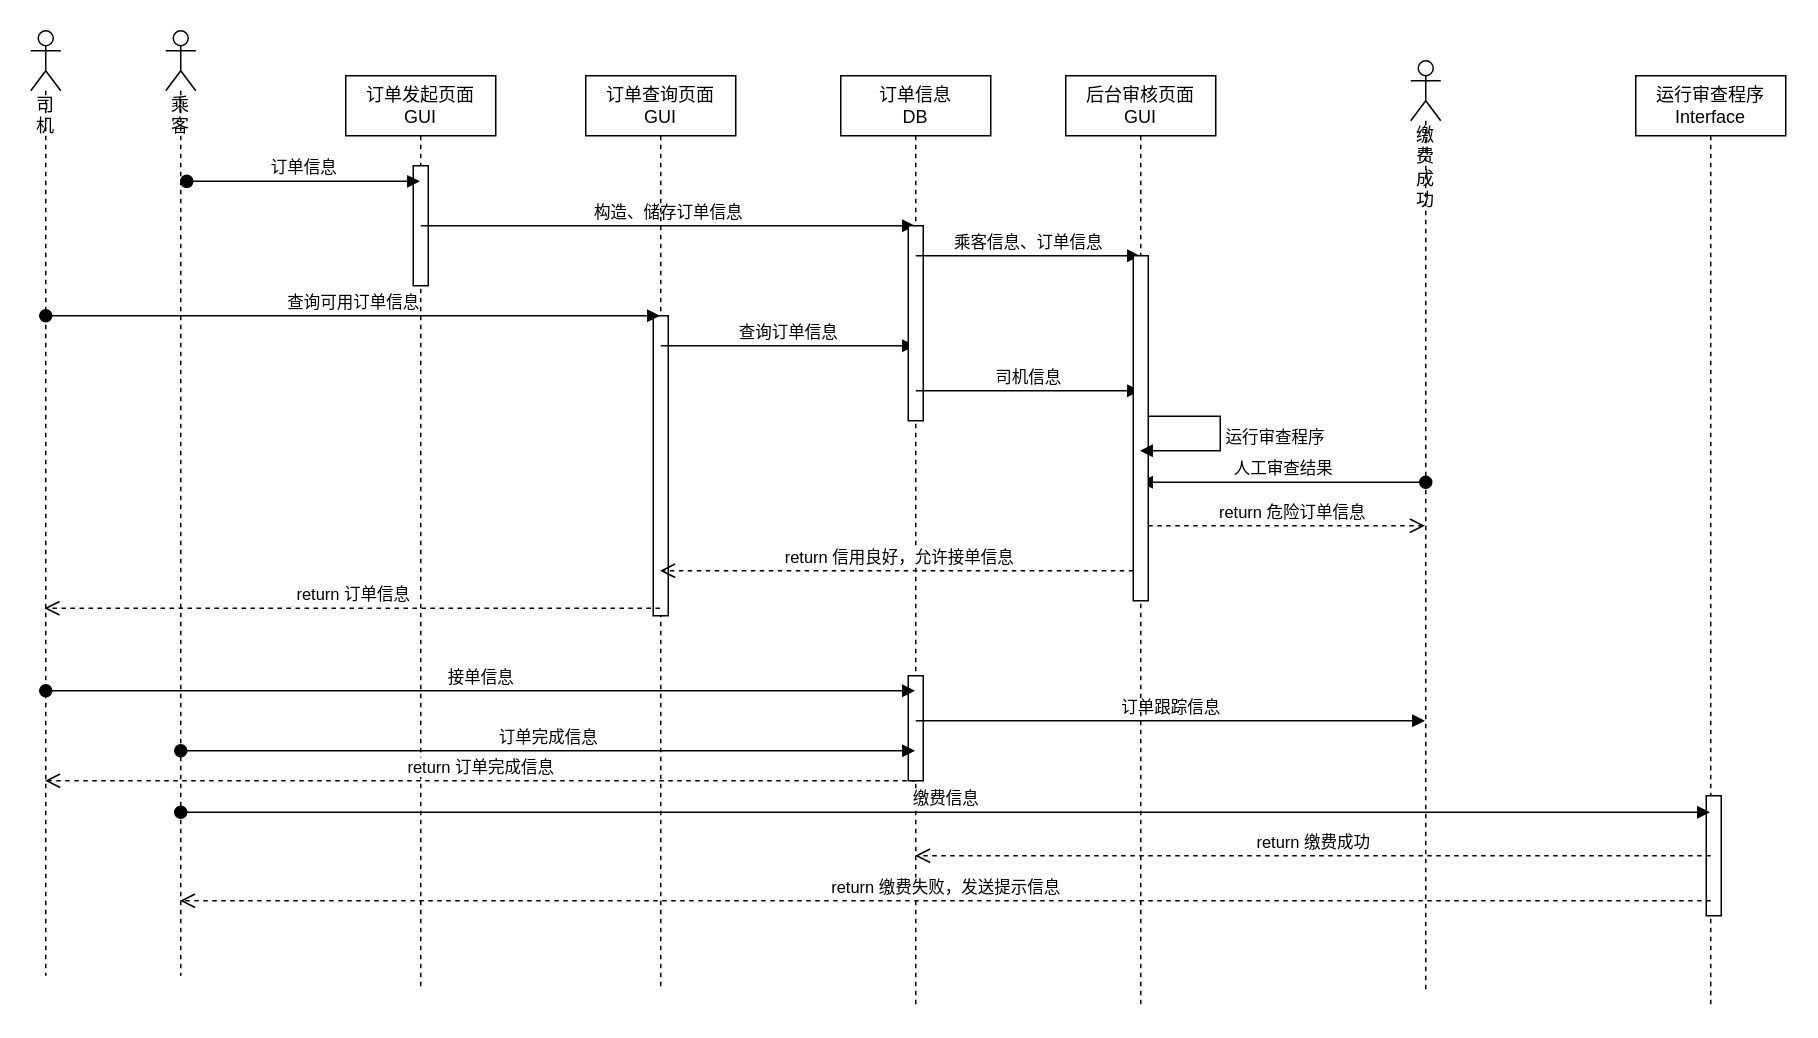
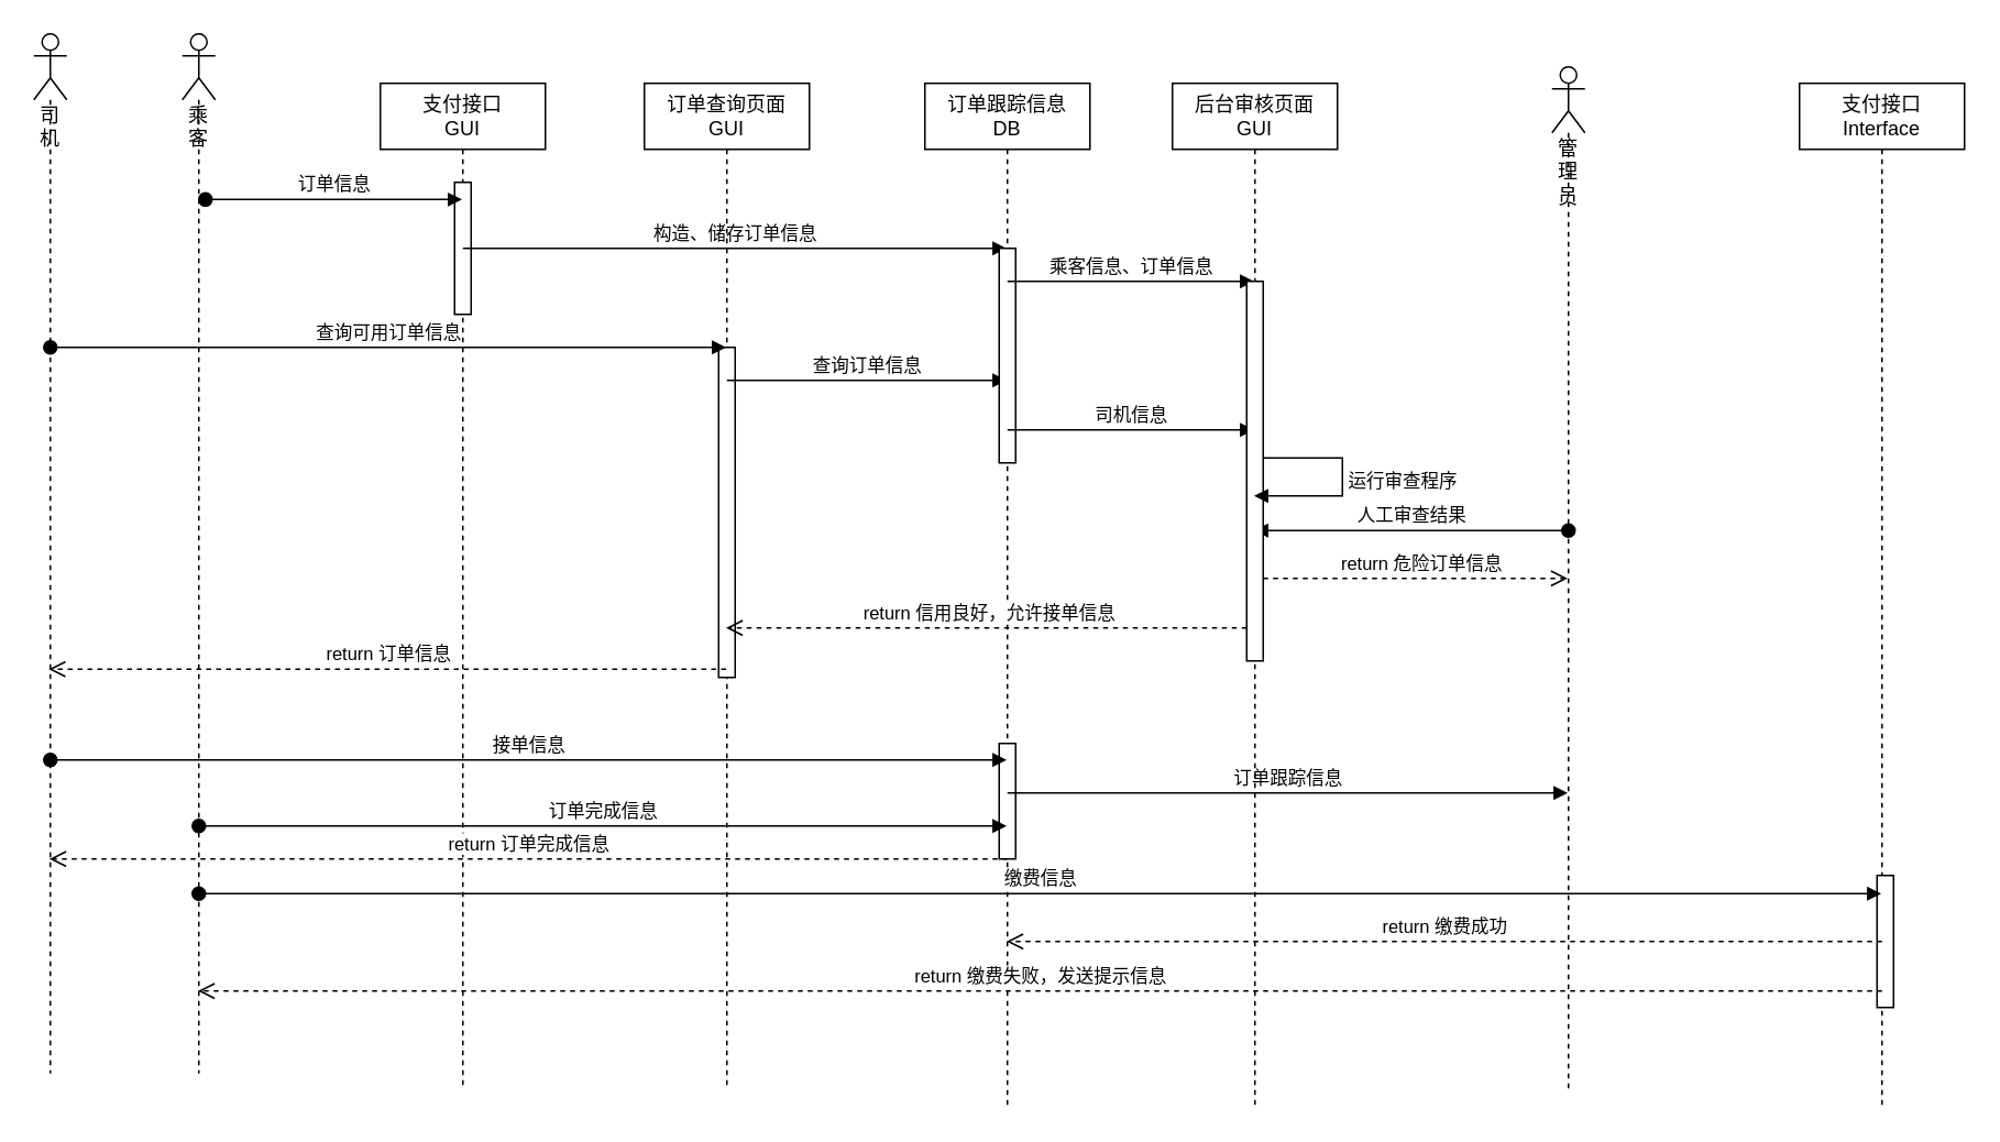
  <mxCell id="0" />
  <mxCell id="1" parent="0" />
- <mxCell id="2" value="订单发起页面&lt;br&gt;GUI" style="shape=umlLifeline;perimeter=lifelinePerimeter;whiteSpace=wrap;html=1;container=1;collapsible=0;recursiveResize=0;outlineConnect=0;" vertex="1" parent="1"><mxGeometry x="230" y="50" width="100" height="610" as="geometry" /></mxCell>
+ <mxCell id="2" value="支付接口&lt;br&gt;GUI" style="shape=umlLifeline;perimeter=lifelinePerimeter;whiteSpace=wrap;html=1;container=1;collapsible=0;recursiveResize=0;outlineConnect=0;" vertex="1" parent="1"><mxGeometry x="230" y="50" width="100" height="610" as="geometry" /></mxCell>
  <mxCell id="3" value="" style="html=1;points=[];perimeter=orthogonalPerimeter;" vertex="1" parent="2"><mxGeometry x="45" y="60" width="10" height="80" as="geometry" /></mxCell>
  <mxCell id="4" value="构造、储存订单信息" style="html=1;verticalAlign=bottom;startArrow=none;startFill=0;endArrow=block;startSize=8;" edge="1" parent="2" target="8"><mxGeometry width="60" relative="1" as="geometry"><mxPoint x="50" y="100" as="sourcePoint" /><mxPoint x="120" y="100" as="targetPoint" /></mxGeometry></mxCell>
  <mxCell id="5" value="订单查询页面&lt;br&gt;GUI" style="shape=umlLifeline;perimeter=lifelinePerimeter;whiteSpace=wrap;html=1;container=1;collapsible=0;recursiveResize=0;outlineConnect=0;" vertex="1" parent="1"><mxGeometry x="390" y="50" width="100" height="610" as="geometry" /></mxCell>
  <mxCell id="6" value="" style="html=1;points=[];perimeter=orthogonalPerimeter;" vertex="1" parent="5"><mxGeometry x="45" y="160" width="10" height="200" as="geometry" /></mxCell>
  <mxCell id="7" value="查询订单信息" style="html=1;verticalAlign=bottom;startArrow=none;startFill=0;endArrow=block;startSize=8;" edge="1" parent="5" target="8"><mxGeometry width="60" relative="1" as="geometry"><mxPoint x="50" y="180" as="sourcePoint" /><mxPoint x="110" y="180" as="targetPoint" /></mxGeometry></mxCell>
- <mxCell id="8" value="订单信息&lt;br&gt;DB" style="shape=umlLifeline;perimeter=lifelinePerimeter;whiteSpace=wrap;html=1;container=1;collapsible=0;recursiveResize=0;outlineConnect=0;" vertex="1" parent="1"><mxGeometry x="560" y="50" width="100" height="620" as="geometry" /></mxCell>
+ <mxCell id="8" value="订单跟踪信息&lt;br&gt;DB" style="shape=umlLifeline;perimeter=lifelinePerimeter;whiteSpace=wrap;html=1;container=1;collapsible=0;recursiveResize=0;outlineConnect=0;" vertex="1" parent="1"><mxGeometry x="560" y="50" width="100" height="620" as="geometry" /></mxCell>
  <mxCell id="9" value="" style="html=1;points=[];perimeter=orthogonalPerimeter;" vertex="1" parent="8"><mxGeometry x="45" y="100" width="10" height="130" as="geometry" /></mxCell>
  <mxCell id="10" value="司机信息" style="html=1;verticalAlign=bottom;startArrow=none;startFill=0;endArrow=block;startSize=8;" edge="1" parent="8" target="14"><mxGeometry width="60" relative="1" as="geometry"><mxPoint x="50" y="210" as="sourcePoint" /><mxPoint x="110" y="210" as="targetPoint" /></mxGeometry></mxCell>
  <mxCell id="11" value="乘客信息、订单信息" style="html=1;verticalAlign=bottom;startArrow=none;startFill=0;endArrow=block;startSize=8;" edge="1" parent="8" target="14"><mxGeometry width="60" relative="1" as="geometry"><mxPoint x="50" y="120" as="sourcePoint" /><mxPoint x="110" y="120" as="targetPoint" /></mxGeometry></mxCell>
  <mxCell id="12" value="" style="html=1;points=[];perimeter=orthogonalPerimeter;" vertex="1" parent="8"><mxGeometry x="45" y="400" width="10" height="70" as="geometry" /></mxCell>
  <mxCell id="13" value="订单跟踪信息" style="html=1;verticalAlign=bottom;endArrow=block;" edge="1" parent="8" target="24"><mxGeometry width="80" relative="1" as="geometry"><mxPoint x="50" y="430" as="sourcePoint" /><mxPoint x="130" y="430" as="targetPoint" /></mxGeometry></mxCell>
  <mxCell id="14" value="后台审核页面&lt;br&gt;GUI" style="shape=umlLifeline;perimeter=lifelinePerimeter;whiteSpace=wrap;html=1;container=1;collapsible=0;recursiveResize=0;outlineConnect=0;" vertex="1" parent="1"><mxGeometry x="710" y="50" width="100" height="620" as="geometry" /></mxCell>
  <mxCell id="15" value="return 信用良好，允许接单信息" style="html=1;verticalAlign=bottom;endArrow=open;dashed=1;endSize=8;" edge="1" parent="14" target="5"><mxGeometry x="-0.019" relative="1" as="geometry"><mxPoint x="45" y="330" as="sourcePoint" /><mxPoint x="-35" y="330" as="targetPoint" /><mxPoint x="-1" as="offset" /></mxGeometry></mxCell>
- <mxCell id="16" value="运行审查程序&lt;br&gt;Interface" style="shape=umlLifeline;perimeter=lifelinePerimeter;whiteSpace=wrap;html=1;container=1;collapsible=0;recursiveResize=0;outlineConnect=0;" vertex="1" parent="1"><mxGeometry x="1090" y="50" width="100" height="620" as="geometry" /></mxCell>
+ <mxCell id="16" value="支付接口&lt;br&gt;Interface" style="shape=umlLifeline;perimeter=lifelinePerimeter;whiteSpace=wrap;html=1;container=1;collapsible=0;recursiveResize=0;outlineConnect=0;" vertex="1" parent="1"><mxGeometry x="1090" y="50" width="100" height="620" as="geometry" /></mxCell>
  <mxCell id="17" value="" style="html=1;points=[];perimeter=orthogonalPerimeter;" vertex="1" parent="16"><mxGeometry x="47" y="480" width="10" height="80" as="geometry" /></mxCell>
  <mxCell id="18" value="乘客" style="shape=umlLifeline;participant=umlActor;perimeter=lifelinePerimeter;whiteSpace=wrap;html=1;container=1;collapsible=0;recursiveResize=0;verticalAlign=top;spacingTop=36;outlineConnect=0;" vertex="1" parent="1"><mxGeometry x="110" y="20" width="20" height="630" as="geometry" /></mxCell>
  <mxCell id="19" value="订单完成信息" style="html=1;verticalAlign=bottom;startArrow=oval;startFill=1;endArrow=block;startSize=8;" edge="1" parent="18" target="8"><mxGeometry width="60" relative="1" as="geometry"><mxPoint x="10" y="480" as="sourcePoint" /><mxPoint x="70" y="480" as="targetPoint" /></mxGeometry></mxCell>
  <mxCell id="20" value="缴费信息" style="html=1;verticalAlign=bottom;startArrow=oval;startFill=1;endArrow=block;startSize=8;" edge="1" parent="18"><mxGeometry width="60" relative="1" as="geometry"><mxPoint x="10" y="521" as="sourcePoint" /><mxPoint x="1029.5" y="521" as="targetPoint" /></mxGeometry></mxCell>
  <mxCell id="21" value="司机" style="shape=umlLifeline;participant=umlActor;perimeter=lifelinePerimeter;whiteSpace=wrap;html=1;container=1;collapsible=0;recursiveResize=0;verticalAlign=top;spacingTop=36;outlineConnect=0;" vertex="1" parent="1"><mxGeometry x="20" y="20" width="20" height="630" as="geometry" /></mxCell>
  <mxCell id="22" value="查询可用订单信息" style="html=1;verticalAlign=bottom;startArrow=oval;startFill=1;endArrow=block;startSize=8;" edge="1" parent="21" target="5"><mxGeometry width="60" relative="1" as="geometry"><mxPoint x="10" y="190" as="sourcePoint" /><mxPoint x="380" y="190" as="targetPoint" /></mxGeometry></mxCell>
  <mxCell id="23" value="接单信息" style="html=1;verticalAlign=bottom;startArrow=oval;startFill=1;endArrow=block;startSize=8;" edge="1" parent="21" target="8"><mxGeometry width="60" relative="1" as="geometry"><mxPoint x="10" y="440" as="sourcePoint" /><mxPoint x="70" y="440" as="targetPoint" /></mxGeometry></mxCell>
- <mxCell id="24" value="缴费成功" style="shape=umlLifeline;participant=umlActor;perimeter=lifelinePerimeter;whiteSpace=wrap;html=1;container=1;collapsible=0;recursiveResize=0;verticalAlign=top;spacingTop=36;outlineConnect=0;" vertex="1" parent="1"><mxGeometry x="940" y="40" width="20" height="620" as="geometry" /></mxCell>
+ <mxCell id="24" value="管理员" style="shape=umlLifeline;participant=umlActor;perimeter=lifelinePerimeter;whiteSpace=wrap;html=1;container=1;collapsible=0;recursiveResize=0;verticalAlign=top;spacingTop=36;outlineConnect=0;" vertex="1" parent="1"><mxGeometry x="940" y="40" width="20" height="620" as="geometry" /></mxCell>
  <mxCell id="25" value="人工审查结果" style="html=1;verticalAlign=bottom;startArrow=oval;startFill=1;endArrow=block;startSize=8;" edge="1" parent="24" target="14"><mxGeometry width="60" relative="1" as="geometry"><mxPoint x="10" y="281" as="sourcePoint" /><mxPoint x="-170" y="281" as="targetPoint" /></mxGeometry></mxCell>
  <mxCell id="26" value="订单信息" style="html=1;verticalAlign=bottom;startArrow=oval;startFill=1;endArrow=block;startSize=8;exitX=0.7;exitY=0.299;exitDx=0;exitDy=0;exitPerimeter=0;" edge="1" parent="1"><mxGeometry width="60" relative="1" as="geometry"><mxPoint x="124" y="120.41" as="sourcePoint" /><mxPoint x="279.5" y="120.41" as="targetPoint" /></mxGeometry></mxCell>
  <mxCell id="27" value="return 危险订单信息" style="html=1;verticalAlign=bottom;endArrow=open;dashed=1;endSize=8;" edge="1" parent="1" target="24"><mxGeometry x="0.03" relative="1" as="geometry"><mxPoint x="765" y="350" as="sourcePoint" /><mxPoint x="695" y="350" as="targetPoint" /><mxPoint x="1" as="offset" /></mxGeometry></mxCell>
  <mxCell id="28" value="" style="html=1;points=[];perimeter=orthogonalPerimeter;" vertex="1" parent="1"><mxGeometry x="755" y="170" width="10" height="230" as="geometry" /></mxCell>
  <mxCell id="29" value="运行审查程序" style="edgeStyle=orthogonalEdgeStyle;html=1;align=left;spacingLeft=2;endArrow=block;rounded=0;" edge="1" target="14" parent="1"><mxGeometry relative="1" as="geometry"><mxPoint x="765" y="277" as="sourcePoint" /><Array as="points"><mxPoint x="813" y="277" /><mxPoint x="813" y="300" /></Array><mxPoint x="730" y="300" as="targetPoint" /></mxGeometry></mxCell>
  <mxCell id="30" value="return 订单信息" style="html=1;verticalAlign=bottom;endArrow=open;dashed=1;endSize=8;" edge="1" parent="1"><mxGeometry relative="1" as="geometry"><mxPoint x="439.5" y="405" as="sourcePoint" /><mxPoint x="29.071" y="405" as="targetPoint" /></mxGeometry></mxCell>
  <mxCell id="31" value="return 订单完成信息" style="html=1;verticalAlign=bottom;endArrow=open;dashed=1;endSize=8;" edge="1" parent="1" target="21"><mxGeometry relative="1" as="geometry"><mxPoint x="610" y="520" as="sourcePoint" /><mxPoint x="530" y="520" as="targetPoint" /></mxGeometry></mxCell>
  <mxCell id="32" value="return 缴费成功" style="html=1;verticalAlign=bottom;endArrow=open;dashed=1;endSize=8;" edge="1" parent="1" target="8"><mxGeometry relative="1" as="geometry"><mxPoint x="1140" y="570" as="sourcePoint" /><mxPoint x="1060" y="570" as="targetPoint" /></mxGeometry></mxCell>
  <mxCell id="33" value="return 缴费失败，发送提示信息" style="html=1;verticalAlign=bottom;endArrow=open;dashed=1;endSize=8;" edge="1" parent="1" target="18"><mxGeometry relative="1" as="geometry"><mxPoint x="1140" y="600" as="sourcePoint" /><mxPoint x="1060" y="600" as="targetPoint" /></mxGeometry></mxCell>
